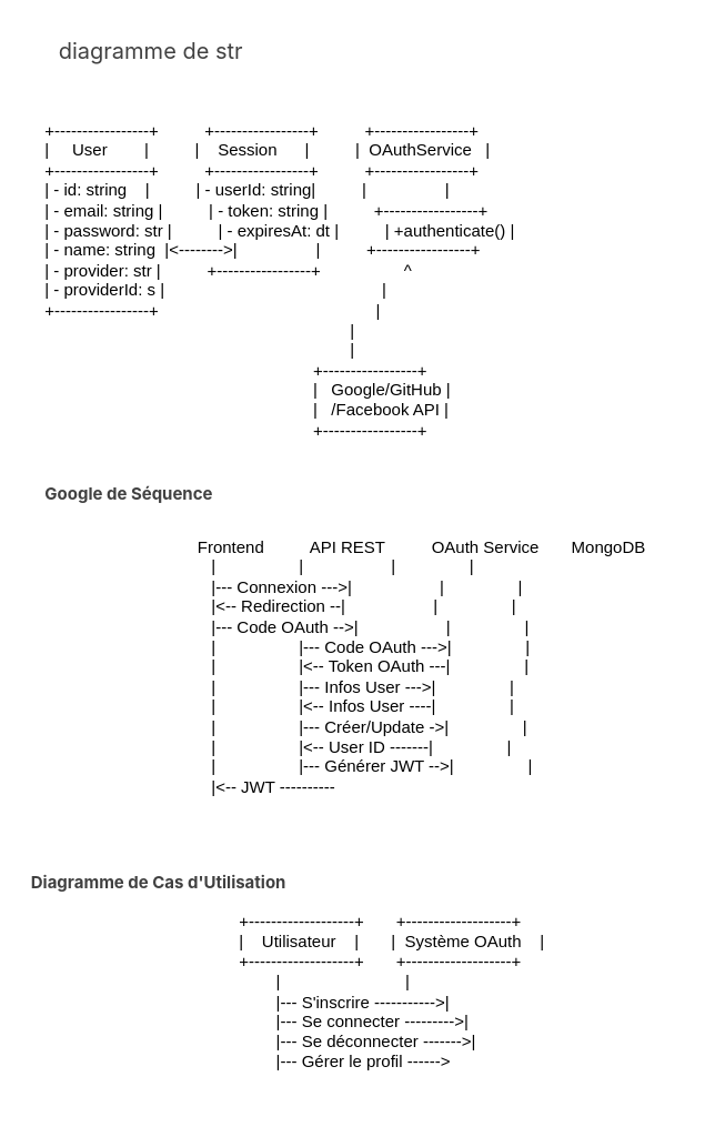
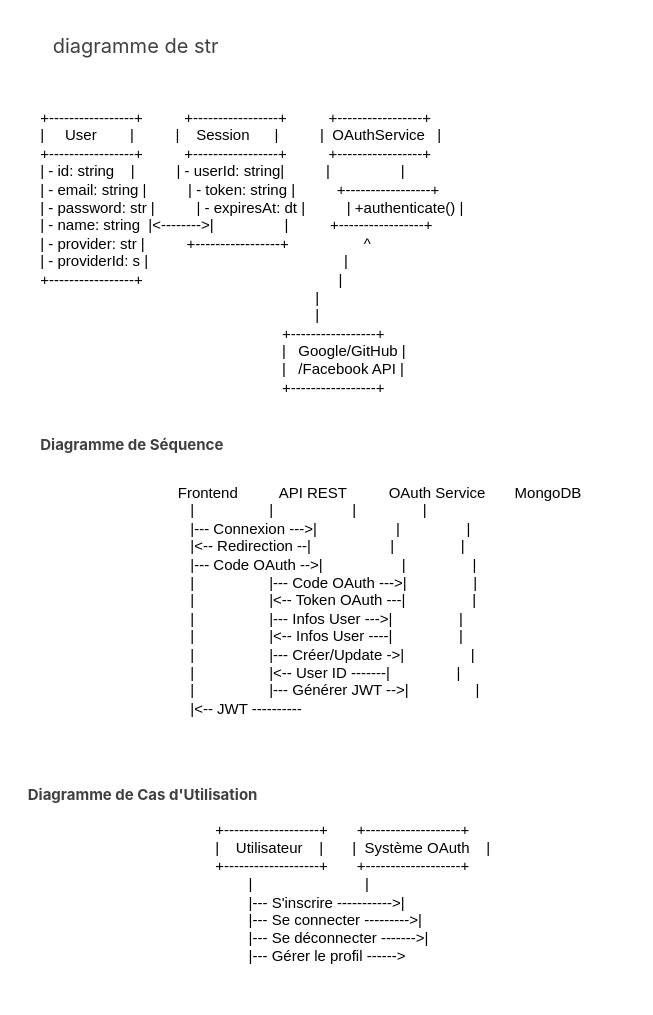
  <mxCell id="0" />
  <mxCell id="1" parent="0" />
  <mxCell id="2" value="+-----------------+          +-----------------+          +-----------------+&#10;|     User        |          |    Session      |          |  OAuthService   |&#10;+-----------------+          +-----------------+          +-----------------+&#10;| - id: string    |          | - userId: string|          |                 |&#10;| - email: string |          | - token: string |          +-----------------+&#10;| - password: str |          | - expiresAt: dt |          | +authenticate() |&#10;| - name: string  |&lt;--------&gt;|                 |          +-----------------+&#10;| - provider: str |          +-----------------+                  ^&#10;| - providerId: s |                                               |&#10;+-----------------+                                               |&#10;                                                                  |&#10;                                                                  |&#10;                                                          +-----------------+&#10;                                                          |   Google/GitHub |&#10;                                                          |   /Facebook API |&#10;                                                          +-----------------+" style="text;whiteSpace=wrap;" vertex="1" parent="1"><mxGeometry x="30" y="80" width="370" height="250" as="geometry" /></mxCell>
  <mxCell id="3" value="&lt;h4 style=&quot;font-weight: var(--ds-font-weight-strong); font-size: 16.002px; line-height: var(--ds-md-line-height); margin: calc(var(--ds-md-zoom)*16px)0 calc(var(--ds-md-zoom)*12px)0; color: rgb(64, 64, 64); font-family: Inter, system-ui, -apple-system, BlinkMacSystemFont, &amp;quot;Segoe UI&amp;quot;, Roboto, &amp;quot;Noto Sans&amp;quot;, Ubuntu, Cantarell, &amp;quot;Helvetica Neue&amp;quot;, Oxygen, &amp;quot;Open Sans&amp;quot;, sans-serif; font-style: normal; font-variant-ligatures: normal; font-variant-caps: normal; letter-spacing: normal; orphans: 2; text-align: start; text-indent: 0px; text-transform: none; widows: 2; word-spacing: 0px; -webkit-text-stroke-width: 0px; white-space: normal; text-decoration-thickness: initial; text-decoration-style: initial; text-decoration-color: initial;&quot;&gt;diagramme de str&lt;/h4&gt;" style="text;whiteSpace=wrap;html=1;" vertex="1" parent="1"><mxGeometry x="40" y="20" width="190" height="40" as="geometry" /></mxCell>
- <mxCell id="4" value="&lt;h3 style=&quot;font-weight: var(--ds-font-weight-strong); font-size: calc(var(--ds-md-zoom)*16px); line-height: 1.5; margin: calc(var(--ds-md-zoom)*16px)0 calc(var(--ds-md-zoom)*12px)0; color: rgb(64, 64, 64); font-family: Inter, system-ui, -apple-system, BlinkMacSystemFont, &amp;quot;Segoe UI&amp;quot;, Roboto, &amp;quot;Noto Sans&amp;quot;, Ubuntu, Cantarell, &amp;quot;Helvetica Neue&amp;quot;, Oxygen, &amp;quot;Open Sans&amp;quot;, sans-serif; font-style: normal; font-variant-ligatures: normal; font-variant-caps: normal; letter-spacing: normal; orphans: 2; text-align: start; text-indent: 0px; text-transform: none; widows: 2; word-spacing: 0px; -webkit-text-stroke-width: 0px; white-space: normal; text-decoration-thickness: initial; text-decoration-style: initial; text-decoration-color: initial;&quot;&gt;&lt;strong&gt;Google de Séquence&lt;/strong&gt;&lt;/h3&gt;" style="text;whiteSpace=wrap;html=1;" vertex="1" parent="1"><mxGeometry x="30" y="340" width="170" height="40" as="geometry" /></mxCell>
+ <mxCell id="4" value="&lt;h3 style=&quot;font-weight: var(--ds-font-weight-strong); font-size: calc(var(--ds-md-zoom)*16px); line-height: 1.5; margin: calc(var(--ds-md-zoom)*16px)0 calc(var(--ds-md-zoom)*12px)0; color: rgb(64, 64, 64); font-family: Inter, system-ui, -apple-system, BlinkMacSystemFont, &amp;quot;Segoe UI&amp;quot;, Roboto, &amp;quot;Noto Sans&amp;quot;, Ubuntu, Cantarell, &amp;quot;Helvetica Neue&amp;quot;, Oxygen, &amp;quot;Open Sans&amp;quot;, sans-serif; font-style: normal; font-variant-ligatures: normal; font-variant-caps: normal; letter-spacing: normal; orphans: 2; text-align: start; text-indent: 0px; text-transform: none; widows: 2; word-spacing: 0px; -webkit-text-stroke-width: 0px; white-space: normal; text-decoration-thickness: initial; text-decoration-style: initial; text-decoration-color: initial;&quot;&gt;&lt;strong&gt;Diagramme de Séquence&lt;/strong&gt;&lt;/h3&gt;" style="text;whiteSpace=wrap;html=1;" vertex="1" parent="1"><mxGeometry x="30" y="340" width="170" height="40" as="geometry" /></mxCell>
  <mxCell id="5" value="Frontend          API REST          OAuth Service       MongoDB&#10;   |                  |                   |                |&#10;   |--- Connexion ---&gt;|                   |                |&#10;   |&lt;-- Redirection --|                   |                |&#10;   |--- Code OAuth --&gt;|                   |                |&#10;   |                  |--- Code OAuth ---&gt;|                |&#10;   |                  |&lt;-- Token OAuth ---|                |&#10;   |                  |--- Infos User ---&gt;|                |&#10;   |                  |&lt;-- Infos User ----|                |&#10;   |                  |--- Créer/Update -&gt;|                |&#10;   |                  |&lt;-- User ID -------|                |&#10;   |                  |--- Générer JWT --&gt;|                |&#10;   |&lt;-- JWT ----------" style="text;whiteSpace=wrap;" vertex="1" parent="1"><mxGeometry x="140" y="380" width="360" height="210" as="geometry" /></mxCell>
  <mxCell id="6" value="&lt;h3 style=&quot;font-weight: var(--ds-font-weight-strong); font-size: calc(var(--ds-md-zoom)*16px); line-height: 1.5; margin: calc(var(--ds-md-zoom)*16px)0 calc(var(--ds-md-zoom)*12px)0; color: rgb(64, 64, 64); font-family: Inter, system-ui, -apple-system, BlinkMacSystemFont, &amp;quot;Segoe UI&amp;quot;, Roboto, &amp;quot;Noto Sans&amp;quot;, Ubuntu, Cantarell, &amp;quot;Helvetica Neue&amp;quot;, Oxygen, &amp;quot;Open Sans&amp;quot;, sans-serif; font-style: normal; font-variant-ligatures: normal; font-variant-caps: normal; letter-spacing: normal; orphans: 2; text-align: start; text-indent: 0px; text-transform: none; widows: 2; word-spacing: 0px; -webkit-text-stroke-width: 0px; white-space: normal; text-decoration-thickness: initial; text-decoration-style: initial; text-decoration-color: initial;&quot;&gt;&lt;strong&gt;Diagramme de Cas d'Utilisation&lt;/strong&gt;&lt;/h3&gt;" style="text;whiteSpace=wrap;html=1;" vertex="1" parent="1"><mxGeometry y="620" width="210" height="40" as="geometry" x="20" /></mxCell>
  <mxCell id="7" value="+-------------------+       +-------------------+&#10;|    Utilisateur    |       |  Système OAuth    |&#10;+-------------------+       +-------------------+&#10;        |                           |&#10;        |--- S'inscrire -----------&gt;|&#10;        |--- Se connecter ---------&gt;|&#10;        |--- Se déconnecter -------&gt;|&#10;        |--- Gérer le profil ------&gt;" style="text;whiteSpace=wrap;" vertex="1" parent="1"><mxGeometry x="170" y="650" width="250" height="140" as="geometry" /></mxCell>
